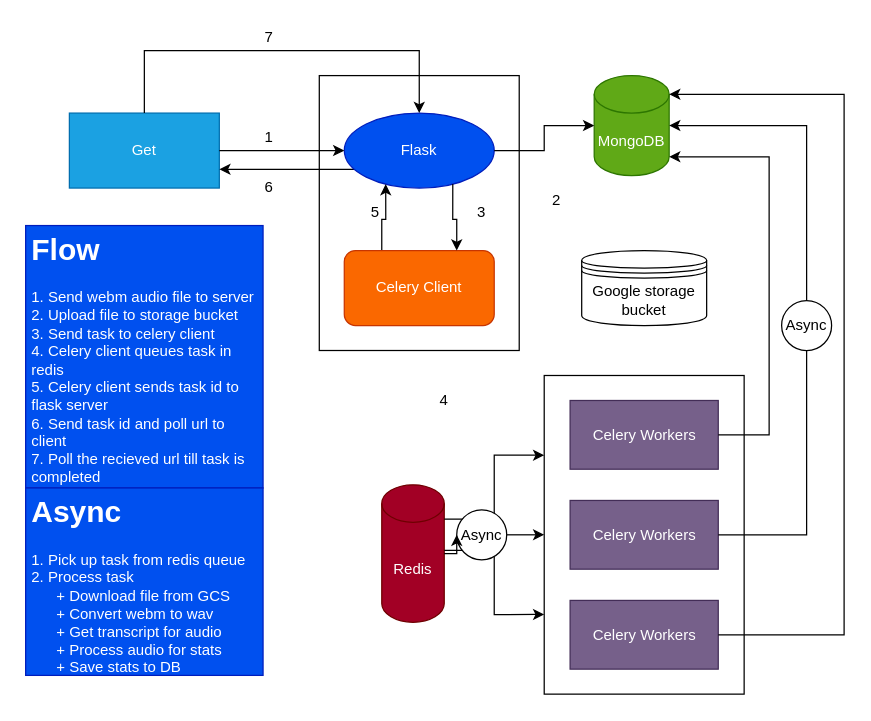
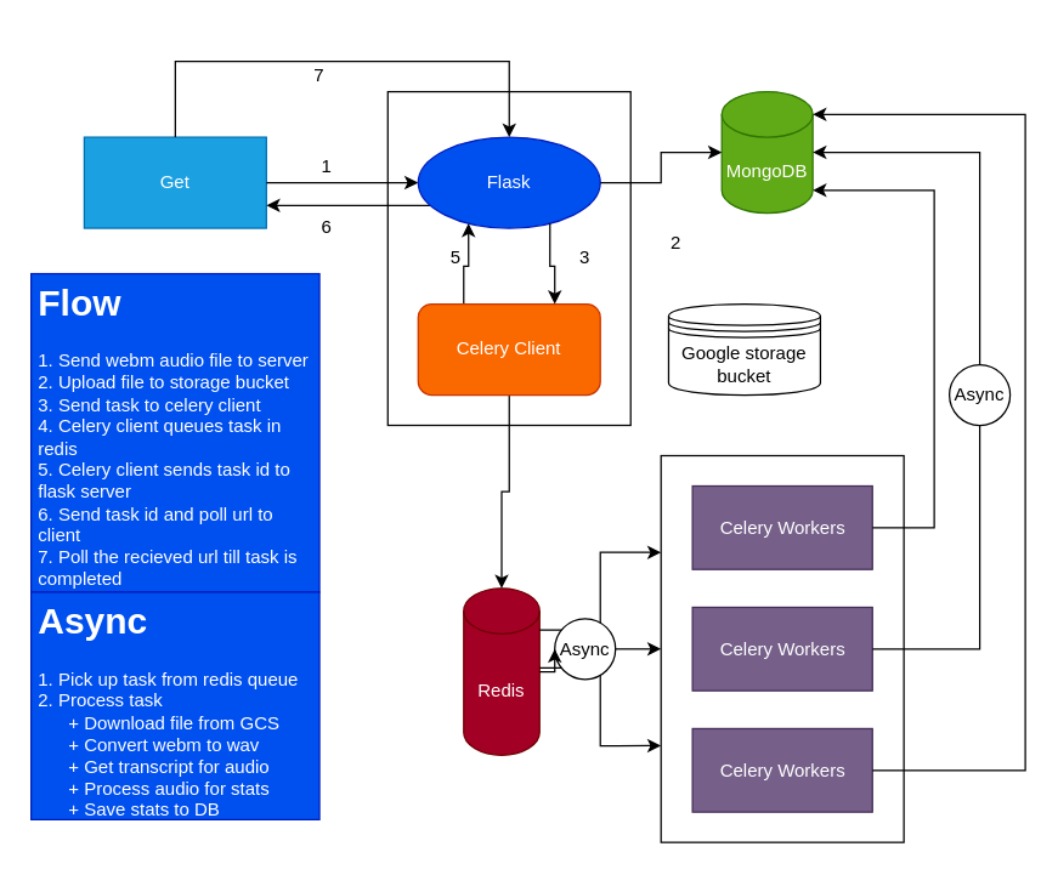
  <mxCell id="0" />
  <mxCell id="1" parent="0" />
  <mxCell id="2" value="" style="group" vertex="1" connectable="0" parent="1"><mxGeometry x="20" y="20" width="655" height="535" as="geometry" /></mxCell>
  <mxCell id="3" value="" style="rounded=0;whiteSpace=wrap;html=1;align=left;" parent="2" vertex="1"><mxGeometry x="235" y="40" width="160" height="220" as="geometry" /></mxCell>
  <mxCell id="4" value="MongoDB" style="shape=cylinder3;whiteSpace=wrap;html=1;boundedLbl=1;backgroundOutline=1;size=15;fillColor=#60a917;strokeColor=#2D7600;fontColor=#ffffff;" parent="2" vertex="1"><mxGeometry x="455" y="40" width="60" height="80" as="geometry" /></mxCell>
  <mxCell id="5" value="Redis" style="shape=cylinder3;whiteSpace=wrap;html=1;boundedLbl=1;backgroundOutline=1;size=15;fillColor=#a20025;strokeColor=#6F0000;fontColor=#ffffff;" parent="2" vertex="1"><mxGeometry x="285" y="367.5" width="50" height="110" as="geometry" /></mxCell>
  <mxCell id="6" value="Get" style="rounded=0;whiteSpace=wrap;html=1;fillColor=#1ba1e2;strokeColor=#006EAF;fontColor=#ffffff;" parent="2" vertex="1"><mxGeometry x="35" y="70" width="120" height="60" as="geometry" /></mxCell>
  <mxCell id="7" style="edgeStyle=orthogonalEdgeStyle;rounded=0;orthogonalLoop=1;jettySize=auto;html=1;entryX=1;entryY=0.75;entryDx=0;entryDy=0;" parent="2" source="8" target="6" edge="1"><mxGeometry relative="1" as="geometry"><Array as="points"><mxPoint x="215" y="115" /><mxPoint x="215" y="115" /></Array></mxGeometry></mxCell>
  <mxCell id="8" value="Flask" style="ellipse;whiteSpace=wrap;html=1;fillColor=#0050ef;strokeColor=#001DBC;fontColor=#ffffff;" parent="2" vertex="1"><mxGeometry x="255" y="70" width="120" height="60" as="geometry" /></mxCell>
  <mxCell id="9" style="edgeStyle=orthogonalEdgeStyle;rounded=0;orthogonalLoop=1;jettySize=auto;html=1;entryX=0;entryY=0.5;entryDx=0;entryDy=0;" parent="2" source="6" target="8" edge="1"><mxGeometry relative="1" as="geometry"><mxPoint x="235" y="100" as="targetPoint" /><Array as="points" /></mxGeometry></mxCell>
  <mxCell id="10" style="edgeStyle=orthogonalEdgeStyle;rounded=0;orthogonalLoop=1;jettySize=auto;html=1;entryX=0.5;entryY=0;entryDx=0;entryDy=0;exitX=0.5;exitY=0;exitDx=0;exitDy=0;" parent="2" source="6" target="8" edge="1"><mxGeometry relative="1" as="geometry"><Array as="points"><mxPoint x="95" y="20" /><mxPoint x="315" y="20" /></Array></mxGeometry></mxCell>
  <mxCell id="11" style="edgeStyle=orthogonalEdgeStyle;rounded=0;orthogonalLoop=1;jettySize=auto;html=1;exitX=0.25;exitY=0;exitDx=0;exitDy=0;entryX=0.25;entryY=1;entryDx=0;entryDy=0;" parent="2" source="13" target="8" edge="1"><mxGeometry relative="1" as="geometry" /></mxCell>
+ <mxCell id="12" style="edgeStyle=orthogonalEdgeStyle;rounded=0;orthogonalLoop=1;jettySize=auto;html=1;entryX=0.5;entryY=0;entryDx=0;entryDy=0;entryPerimeter=0;" parent="2" source="13" target="5" edge="1"><mxGeometry relative="1" as="geometry" /></mxCell>
  <mxCell id="13" value="Celery Client" style="whiteSpace=wrap;html=1;fillColor=#fa6800;strokeColor=#C73500;fontColor=#ffffff;rounded=1;" parent="2" vertex="1"><mxGeometry x="255" y="180" width="120" height="60" as="geometry" /></mxCell>
  <mxCell id="14" style="edgeStyle=orthogonalEdgeStyle;rounded=0;orthogonalLoop=1;jettySize=auto;html=1;exitX=0.75;exitY=1;exitDx=0;exitDy=0;entryX=0.75;entryY=0;entryDx=0;entryDy=0;" parent="2" source="8" target="13" edge="1"><mxGeometry relative="1" as="geometry" /></mxCell>
  <mxCell id="15" value="1" style="text;html=1;strokeColor=none;fillColor=none;align=center;verticalAlign=middle;whiteSpace=wrap;rounded=0;" parent="2" vertex="1"><mxGeometry x="175" y="80" width="40" height="20" as="geometry" /></mxCell>
  <mxCell id="16" value="2" style="text;html=1;strokeColor=none;fillColor=none;align=center;verticalAlign=middle;whiteSpace=wrap;rounded=0;" parent="2" vertex="1"><mxGeometry x="405" y="130" width="40" height="20" as="geometry" /></mxCell>
  <mxCell id="17" value="5" style="text;html=1;strokeColor=none;fillColor=none;align=center;verticalAlign=middle;whiteSpace=wrap;rounded=0;" parent="2" vertex="1"><mxGeometry x="260" y="140" width="40" height="20" as="geometry" /></mxCell>
- <mxCell id="18" value="4" style="text;html=1;strokeColor=none;fillColor=none;align=center;verticalAlign=middle;whiteSpace=wrap;rounded=0;" parent="2" vertex="1"><mxGeometry x="315" y="290" width="40" height="20" as="geometry" /></mxCell>
  <mxCell id="19" value="6" style="text;html=1;strokeColor=none;fillColor=none;align=center;verticalAlign=middle;whiteSpace=wrap;rounded=0;" parent="2" vertex="1"><mxGeometry x="175" y="120" width="40" height="20" as="geometry" /></mxCell>
- <mxCell id="20" value="7" style="text;html=1;strokeColor=none;fillColor=none;align=center;verticalAlign=middle;whiteSpace=wrap;rounded=0;" parent="2" vertex="1"><mxGeometry x="175" width="40" height="20" as="geometry" /></mxCell>
+ <mxCell id="20" value="7" style="text;html=1;strokeColor=none;fillColor=none;align=center;verticalAlign=middle;whiteSpace=wrap;rounded=0;" parent="2" vertex="1"><mxGeometry x="170" y="20" width="40" height="20" as="geometry" /></mxCell>
  <mxCell id="21" value="" style="group" parent="2" vertex="1" connectable="0"><mxGeometry x="415" y="280" width="160" height="255" as="geometry" /></mxCell>
  <mxCell id="22" value="" style="rounded=0;whiteSpace=wrap;html=1;align=left;" parent="21" vertex="1"><mxGeometry width="160" height="255" as="geometry" /></mxCell>
  <mxCell id="23" value="Celery Workers" style="rounded=0;whiteSpace=wrap;html=1;fillColor=#76608a;strokeColor=#432D57;fontColor=#ffffff;" parent="21" vertex="1"><mxGeometry x="20.72" y="20" width="118.57" height="55" as="geometry" /></mxCell>
  <mxCell id="24" value="Celery Workers" style="rounded=0;whiteSpace=wrap;html=1;fillColor=#76608a;strokeColor=#432D57;fontColor=#ffffff;" parent="21" vertex="1"><mxGeometry x="20.72" y="180" width="118.57" height="55" as="geometry" /></mxCell>
  <mxCell id="25" value="Celery Workers" style="rounded=0;whiteSpace=wrap;html=1;fillColor=#76608a;strokeColor=#432D57;fontColor=#ffffff;" parent="21" vertex="1"><mxGeometry x="20.73" y="100" width="118.57" height="55" as="geometry" /></mxCell>
  <mxCell id="26" style="edgeStyle=orthogonalEdgeStyle;rounded=0;orthogonalLoop=1;jettySize=auto;html=1;exitX=1;exitY=0;exitDx=0;exitDy=27.5;exitPerimeter=0;entryX=0;entryY=0.25;entryDx=0;entryDy=0;" parent="2" source="5" target="22" edge="1"><mxGeometry relative="1" as="geometry"><Array as="points"><mxPoint x="375" y="395" /><mxPoint x="375" y="344" /></Array></mxGeometry></mxCell>
  <mxCell id="27" style="edgeStyle=orthogonalEdgeStyle;rounded=0;orthogonalLoop=1;jettySize=auto;html=1;exitX=1;exitY=0;exitDx=0;exitDy=52.5;exitPerimeter=0;entryX=0;entryY=0.75;entryDx=0;entryDy=0;" parent="2" source="5" target="22" edge="1"><mxGeometry relative="1" as="geometry"><Array as="points"><mxPoint x="375" y="420" /><mxPoint x="375" y="471" /></Array></mxGeometry></mxCell>
  <mxCell id="28" style="edgeStyle=orthogonalEdgeStyle;rounded=0;orthogonalLoop=1;jettySize=auto;html=1;entryX=1;entryY=1;entryDx=0;entryDy=-15;entryPerimeter=0;" parent="2" source="23" target="4" edge="1"><mxGeometry relative="1" as="geometry"><Array as="points"><mxPoint x="595" y="327" /><mxPoint x="595" y="105" /></Array></mxGeometry></mxCell>
  <mxCell id="29" style="edgeStyle=orthogonalEdgeStyle;rounded=0;orthogonalLoop=1;jettySize=auto;html=1;entryX=1;entryY=0.5;entryDx=0;entryDy=0;entryPerimeter=0;" parent="2" source="25" target="4" edge="1"><mxGeometry relative="1" as="geometry"><Array as="points"><mxPoint x="625" y="407" /><mxPoint x="625" y="80" /></Array></mxGeometry></mxCell>
  <mxCell id="30" style="edgeStyle=orthogonalEdgeStyle;rounded=0;orthogonalLoop=1;jettySize=auto;html=1;entryX=1;entryY=0;entryDx=0;entryDy=15;entryPerimeter=0;" parent="2" source="24" target="4" edge="1"><mxGeometry relative="1" as="geometry"><Array as="points"><mxPoint x="655" y="487" /><mxPoint x="655" y="55" /></Array></mxGeometry></mxCell>
  <mxCell id="31" value="Async" style="ellipse;whiteSpace=wrap;html=1;aspect=fixed;" vertex="1" parent="2"><mxGeometry x="605" y="220" width="40" height="40" as="geometry" /></mxCell>
  <mxCell id="32" value="Async" style="ellipse;whiteSpace=wrap;html=1;aspect=fixed;" vertex="1" parent="2"><mxGeometry x="345" y="387.5" width="40" height="40" as="geometry" /></mxCell>
  <mxCell id="33" style="edgeStyle=orthogonalEdgeStyle;rounded=0;orthogonalLoop=1;jettySize=auto;html=1;exitX=1;exitY=0.5;exitDx=0;exitDy=0;exitPerimeter=0;entryX=0;entryY=0.5;entryDx=0;entryDy=0;" parent="2" source="32" target="22" edge="1"><mxGeometry relative="1" as="geometry" /></mxCell>
  <mxCell id="34" style="edgeStyle=orthogonalEdgeStyle;rounded=0;orthogonalLoop=1;jettySize=auto;html=1;exitX=1;exitY=0.5;exitDx=0;exitDy=0;exitPerimeter=0;entryX=0;entryY=0.5;entryDx=0;entryDy=0;" edge="1" parent="2" source="5" target="32"><mxGeometry relative="1" as="geometry"><mxPoint x="345" y="407.5" as="sourcePoint" /><mxPoint x="415" y="407.5" as="targetPoint" /></mxGeometry></mxCell>
  <mxCell id="35" value="&lt;h1&gt;&lt;span&gt;Flow&lt;/span&gt;&lt;/h1&gt;&lt;div&gt;&lt;span&gt;1. Send webm audio file to server&lt;/span&gt;&lt;/div&gt;&lt;div&gt;2. Upload file to storage bucket&lt;/div&gt;&lt;div&gt;3. Send task to celery client&lt;/div&gt;&lt;div&gt;4. Celery client queues task in redis&lt;/div&gt;&lt;div&gt;5. Celery client sends task id to flask server&lt;/div&gt;&lt;div&gt;6. Send task id and poll url to client&lt;/div&gt;&lt;div&gt;7. Poll the recieved url till task is completed&lt;/div&gt;" style="text;html=1;strokeColor=#001DBC;fillColor=#0050ef;spacing=5;spacingTop=-20;whiteSpace=wrap;overflow=hidden;rounded=0;fontColor=#ffffff;" vertex="1" parent="2"><mxGeometry y="160" width="190" height="210" as="geometry" /></mxCell>
- <mxCell id="36" value="Google storage bucket" style="shape=datastore;whiteSpace=wrap;html=1;" vertex="1" parent="2"><mxGeometry x="445" y="180" width="100" height="60" as="geometry" /></mxCell>
+ <mxCell id="36" value="Google storage bucket" style="shape=datastore;whiteSpace=wrap;html=1;" vertex="1" parent="2"><mxGeometry x="420" y="180" width="100" height="60" as="geometry" /></mxCell>
  <mxCell id="37" value="3" style="text;html=1;strokeColor=none;fillColor=none;align=center;verticalAlign=middle;whiteSpace=wrap;rounded=0;" vertex="1" parent="2"><mxGeometry x="345" y="140" width="40" height="20" as="geometry" /></mxCell>
  <mxCell id="38" value="&lt;h1&gt;&lt;span&gt;Async&lt;/span&gt;&lt;/h1&gt;&lt;div&gt;&lt;span&gt;1. Pick up task from redis queue&lt;/span&gt;&lt;/div&gt;&lt;div&gt;2. Process task&lt;br&gt;&amp;nbsp; &amp;nbsp; &amp;nbsp; + Download file from GCS&lt;/div&gt;&lt;div&gt;&amp;nbsp; &amp;nbsp; &amp;nbsp; + Convert webm to wav&lt;/div&gt;&lt;div&gt;&amp;nbsp; &amp;nbsp; &amp;nbsp; + Get transcript for audio&lt;/div&gt;&lt;div&gt;&amp;nbsp; &amp;nbsp; &amp;nbsp; + Process audio for stats&lt;/div&gt;&lt;div&gt;&amp;nbsp; &amp;nbsp; &amp;nbsp; + Save stats to DB&lt;/div&gt;&lt;div&gt;&lt;br&gt;&lt;/div&gt;" style="text;html=1;strokeColor=#001DBC;fillColor=#0050ef;spacing=5;spacingTop=-20;whiteSpace=wrap;overflow=hidden;rounded=0;fontColor=#ffffff;" vertex="1" parent="2"><mxGeometry y="370" width="190" height="150" as="geometry" /></mxCell>
  <mxCell id="39" style="edgeStyle=orthogonalEdgeStyle;rounded=0;orthogonalLoop=1;jettySize=auto;html=1;" edge="1" parent="2" source="8" target="4"><mxGeometry relative="1" as="geometry" /></mxCell>
